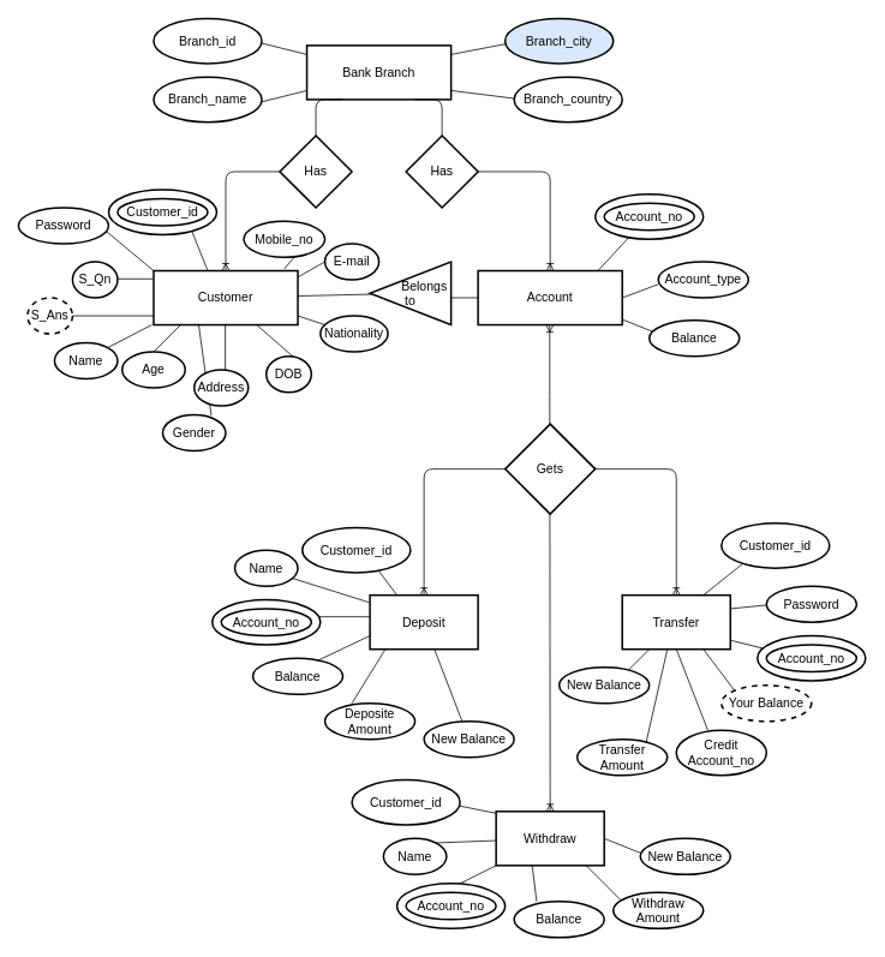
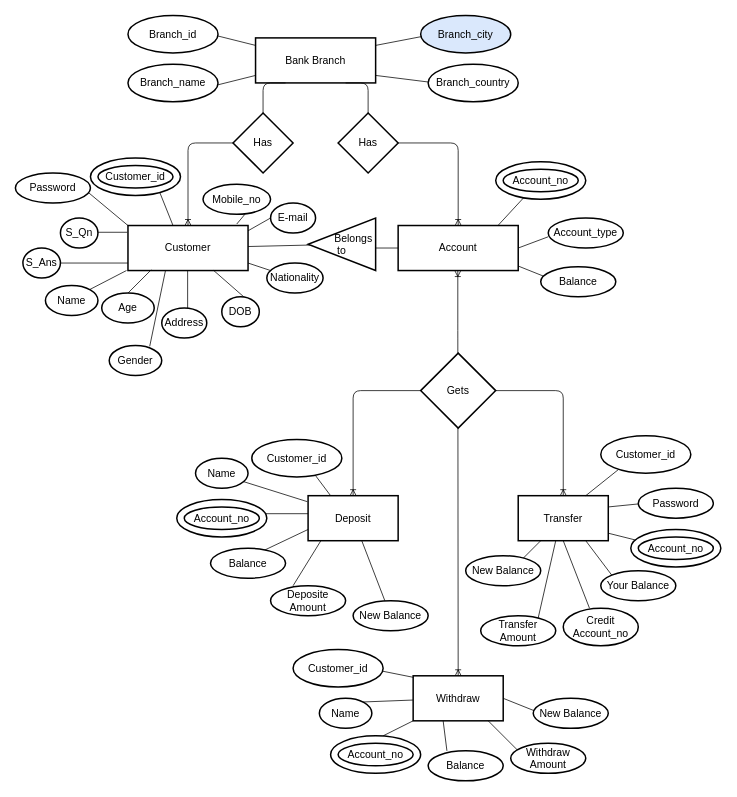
  <mxCell id="0" />
  <mxCell id="1" parent="0" />
  <mxCell id="2" value="Bank Branch" style="strokeWidth=2;rounded=0;arcSize=10;whiteSpace=wrap;html=1;align=center;fontSize=14;" vertex="1" parent="1"><mxGeometry x="340" y="50" width="160" height="60" as="geometry" /></mxCell>
  <mxCell id="3" value="" style="fontSize=12;html=1;endArrow=none;endFill=0;" edge="1" parent="1"><mxGeometry width="100" height="100" relative="1" as="geometry"><mxPoint x="260" y="40" as="sourcePoint" /><mxPoint x="340" y="60" as="targetPoint" /></mxGeometry></mxCell>
  <mxCell id="4" value="" style="fontSize=12;html=1;endArrow=ERone;endFill=1;" edge="1" parent="1"><mxGeometry width="100" height="100" relative="1" as="geometry"><mxPoint x="500" y="60" as="sourcePoint" /><mxPoint x="578" y="45" as="targetPoint" /></mxGeometry></mxCell>
  <mxCell id="5" value="Branch_id" style="ellipse;whiteSpace=wrap;html=1;strokeWidth=2;fillColor=#ffffff;fontSize=14;" vertex="1" parent="1"><mxGeometry x="170" y="20" width="120" height="50" as="geometry" /></mxCell>
  <mxCell id="6" value="Branch_city" style="ellipse;whiteSpace=wrap;html=1;strokeWidth=2;fillColor=#dae8fc;fontSize=14;" vertex="1" parent="1"><mxGeometry x="560" y="20" width="120" height="50" as="geometry" /></mxCell>
  <mxCell id="7" value="" style="fontSize=12;html=1;endArrow=none;endFill=0;" edge="1" parent="1"><mxGeometry width="100" height="100" relative="1" as="geometry"><mxPoint x="260" y="120" as="sourcePoint" /><mxPoint x="340" y="100" as="targetPoint" /></mxGeometry></mxCell>
  <mxCell id="8" value="" style="fontSize=12;html=1;endArrow=ERone;endFill=1;" edge="1" parent="1"><mxGeometry width="100" height="100" relative="1" as="geometry"><mxPoint x="500" y="100" as="sourcePoint" /><mxPoint x="580" y="110" as="targetPoint" /></mxGeometry></mxCell>
  <mxCell id="9" value="Branch_name" style="ellipse;whiteSpace=wrap;html=1;strokeWidth=2;fillColor=#ffffff;fontSize=14;" vertex="1" parent="1"><mxGeometry x="170" y="85" width="120" height="50" as="geometry" /></mxCell>
  <mxCell id="10" value="Branch_country" style="ellipse;whiteSpace=wrap;html=1;strokeWidth=2;fillColor=#ffffff;fontSize=14;" vertex="1" parent="1"><mxGeometry x="570" y="85" width="120" height="50" as="geometry" /></mxCell>
  <mxCell id="11" value="" style="fontSize=12;html=1;endArrow=ERoneToMany;exitX=0.25;exitY=1;exitDx=0;exitDy=0;edgeStyle=orthogonalEdgeStyle;" edge="1" parent="1" source="2"><mxGeometry width="100" height="100" relative="1" as="geometry"><mxPoint x="380" y="120" as="sourcePoint" /><mxPoint x="250" y="300" as="targetPoint" /><Array as="points"><mxPoint x="350" y="110" /><mxPoint x="350" y="190" /><mxPoint x="250" y="190" /></Array></mxGeometry></mxCell>
  <mxCell id="12" value="Has" style="shape=rhombus;strokeWidth=2;fontSize=17;perimeter=rhombusPerimeter;whiteSpace=wrap;html=1;align=center;fontSize=14;" vertex="1" parent="1"><mxGeometry x="310" y="150" width="80" height="80" as="geometry" /></mxCell>
  <mxCell id="13" value="" style="fontSize=12;html=1;endArrow=ERoneToMany;exitX=0.75;exitY=1;exitDx=0;exitDy=0;edgeStyle=orthogonalEdgeStyle;endFill=0;" edge="1" parent="1" source="2"><mxGeometry width="100" height="100" relative="1" as="geometry"><mxPoint x="540" y="130" as="sourcePoint" /><mxPoint x="610" y="300" as="targetPoint" /><Array as="points"><mxPoint x="490" y="110" /><mxPoint x="490" y="190" /><mxPoint x="610" y="190" /></Array></mxGeometry></mxCell>
  <mxCell id="14" value="Has" style="shape=rhombus;strokeWidth=2;fontSize=17;perimeter=rhombusPerimeter;whiteSpace=wrap;html=1;align=center;fontSize=14;" vertex="1" parent="1"><mxGeometry x="450" y="150" width="80" height="80" as="geometry" /></mxCell>
  <mxCell id="15" value="" style="edgeStyle=none;rounded=0;orthogonalLoop=1;jettySize=auto;html=1;endArrow=none;endFill=0;fontSize=14;exitX=0;exitY=0.5;exitDx=0;exitDy=0;" edge="1" parent="1" source="16"><mxGeometry relative="1" as="geometry"><mxPoint x="500" y="330" as="targetPoint" /></mxGeometry></mxCell>
  <mxCell id="16" value="Account" style="strokeWidth=2;rounded=0;arcSize=10;whiteSpace=wrap;html=1;align=center;fontSize=14;" vertex="1" parent="1"><mxGeometry x="530" y="300" width="160" height="60" as="geometry" /></mxCell>
  <mxCell id="17" value="Customer" style="strokeWidth=2;rounded=0;arcSize=10;whiteSpace=wrap;html=1;align=center;fontSize=14;" vertex="1" parent="1"><mxGeometry x="170" y="300" width="160" height="60" as="geometry" /></mxCell>
  <mxCell id="18" value="" style="endArrow=none;html=1;fontSize=14;" edge="1" parent="1"><mxGeometry width="50" height="50" relative="1" as="geometry"><mxPoint x="210" y="250" as="sourcePoint" /><mxPoint x="230" y="300" as="targetPoint" /></mxGeometry></mxCell>
  <mxCell id="19" value="Customer_id" style="ellipse;shape=doubleEllipse;margin=10;strokeWidth=2;fontSize=14;whiteSpace=wrap;html=1;align=center;rounded=0;fillColor=#ffffff;" vertex="1" parent="1"><mxGeometry x="120" y="210" width="120" height="50" as="geometry" /></mxCell>
  <mxCell id="20" value="" style="endArrow=none;html=1;fontSize=14;" edge="1" parent="1"><mxGeometry width="50" height="50" relative="1" as="geometry"><mxPoint x="110" y="250" as="sourcePoint" /><mxPoint x="170" y="300" as="targetPoint" /></mxGeometry></mxCell>
  <mxCell id="21" value="Password" style="ellipse;whiteSpace=wrap;html=1;rounded=0;strokeWidth=2;fillColor=#ffffff;fontSize=14;" vertex="1" parent="1"><mxGeometry x="20" y="230" width="100" height="40" as="geometry" /></mxCell>
  <mxCell id="22" value="" style="endArrow=none;html=1;fontSize=14;entryX=-0.006;entryY=0.15;entryDx=0;entryDy=0;entryPerimeter=0;" edge="1" parent="1" target="17"><mxGeometry width="50" height="50" relative="1" as="geometry"><mxPoint x="130" y="309" as="sourcePoint" /><mxPoint x="160" y="310" as="targetPoint" /></mxGeometry></mxCell>
  <mxCell id="23" value="S_Qn" style="ellipse;whiteSpace=wrap;html=1;rounded=0;strokeWidth=2;fillColor=#ffffff;fontSize=14;" vertex="1" parent="1"><mxGeometry x="80" y="290" width="50" height="40" as="geometry" /></mxCell>
  <mxCell id="24" value="" style="endArrow=none;html=1;fontSize=14;exitX=1;exitY=0.5;exitDx=0;exitDy=0;" edge="1" parent="1" source="25"><mxGeometry width="50" height="50" relative="1" as="geometry"><mxPoint x="130" y="350" as="sourcePoint" /><mxPoint x="170" y="350" as="targetPoint" /></mxGeometry></mxCell>
- <mxCell id="25" value="S_Ans" style="ellipse;whiteSpace=wrap;html=1;rounded=0;strokeWidth=2;fillColor=#ffffff;fontSize=14;dashed=1;" vertex="1" parent="1"><mxGeometry x="30" y="330" width="50" height="40" as="geometry" /></mxCell>
+ <mxCell id="25" value="S_Ans" style="ellipse;whiteSpace=wrap;html=1;rounded=0;strokeWidth=2;fillColor=#ffffff;fontSize=14;" vertex="1" parent="1"><mxGeometry x="30" y="330" width="50" height="40" as="geometry" /></mxCell>
  <mxCell id="26" value="" style="endArrow=none;html=1;fontSize=14;" edge="1" parent="1"><mxGeometry width="50" height="50" relative="1" as="geometry"><mxPoint x="110" y="390" as="sourcePoint" /><mxPoint x="168" y="360" as="targetPoint" /></mxGeometry></mxCell>
  <mxCell id="27" value="Name" style="ellipse;whiteSpace=wrap;html=1;rounded=0;strokeWidth=2;fillColor=#ffffff;fontSize=14;" vertex="1" parent="1"><mxGeometry x="60" y="380" width="70" height="40" as="geometry" /></mxCell>
  <mxCell id="28" value="" style="endArrow=none;html=1;fontSize=14;entryX=0.194;entryY=0.983;entryDx=0;entryDy=0;entryPerimeter=0;" edge="1" parent="1" target="17"><mxGeometry width="50" height="50" relative="1" as="geometry"><mxPoint x="170" y="390" as="sourcePoint" /><mxPoint x="248" y="350" as="targetPoint" /></mxGeometry></mxCell>
  <mxCell id="29" value="Age" style="ellipse;whiteSpace=wrap;html=1;rounded=0;strokeWidth=2;fillColor=#ffffff;fontSize=14;" vertex="1" parent="1"><mxGeometry x="135" y="390" width="70" height="40" as="geometry" /></mxCell>
  <mxCell id="30" value="" style="endArrow=none;html=1;fontSize=14;exitX=0.771;exitY=0.025;exitDx=0;exitDy=0;exitPerimeter=0;" edge="1" parent="1" source="31"><mxGeometry width="50" height="50" relative="1" as="geometry"><mxPoint x="230" y="400" as="sourcePoint" /><mxPoint x="220" y="360" as="targetPoint" /></mxGeometry></mxCell>
- <mxCell id="31" value="Gender" style="ellipse;whiteSpace=wrap;html=1;rounded=0;strokeWidth=2;fillColor=#ffffff;fontSize=14;" vertex="1" parent="1"><mxGeometry x="180" y="460" width="70" height="40" as="geometry" /></mxCell>
+ <mxCell id="31" value="Gender" style="ellipse;whiteSpace=wrap;html=1;rounded=0;strokeWidth=2;fillColor=#ffffff;fontSize=14;" vertex="1" parent="1"><mxGeometry x="145" y="460" width="70" height="40" as="geometry" /></mxCell>
  <mxCell id="32" value="" style="endArrow=none;html=1;fontSize=14;" edge="1" parent="1" source="17"><mxGeometry width="50" height="50" relative="1" as="geometry"><mxPoint x="320" y="360" as="sourcePoint" /><mxPoint x="330" y="400" as="targetPoint" /><Array as="points" /></mxGeometry></mxCell>
  <mxCell id="33" value="DOB" style="ellipse;whiteSpace=wrap;html=1;rounded=0;strokeWidth=2;fillColor=#ffffff;fontSize=14;" vertex="1" parent="1"><mxGeometry x="295" y="395" width="50" height="40" as="geometry" /></mxCell>
  <mxCell id="34" value="" style="endArrow=none;html=1;fontSize=14;exitX=0.329;exitY=-0.025;exitDx=0;exitDy=0;exitPerimeter=0;" edge="1" parent="1"><mxGeometry width="50" height="50" relative="1" as="geometry"><mxPoint x="330" y="350" as="sourcePoint" /><mxPoint x="360" y="360" as="targetPoint" /><Array as="points" /></mxGeometry></mxCell>
  <mxCell id="35" value="Nationality" style="ellipse;whiteSpace=wrap;html=1;rounded=0;strokeWidth=2;fillColor=#ffffff;fontSize=14;" vertex="1" parent="1"><mxGeometry x="355" y="350" width="75" height="40" as="geometry" /></mxCell>
  <mxCell id="36" value="" style="endArrow=none;html=1;fontSize=14;" edge="1" parent="1"><mxGeometry width="50" height="50" relative="1" as="geometry"><mxPoint x="330" y="307" as="sourcePoint" /><mxPoint x="360" y="290" as="targetPoint" /><Array as="points" /></mxGeometry></mxCell>
  <mxCell id="37" value="E-mail" style="ellipse;whiteSpace=wrap;html=1;rounded=0;strokeWidth=2;fillColor=#ffffff;fontSize=14;" vertex="1" parent="1"><mxGeometry x="360" y="270" width="60" height="40" as="geometry" /></mxCell>
  <mxCell id="38" value="" style="endArrow=none;html=1;fontSize=14;exitX=0.906;exitY=-0.033;exitDx=0;exitDy=0;exitPerimeter=0;" edge="1" parent="1" source="17"><mxGeometry width="50" height="50" relative="1" as="geometry"><mxPoint x="320" y="280" as="sourcePoint" /><mxPoint x="330" y="280" as="targetPoint" /><Array as="points" /></mxGeometry></mxCell>
  <mxCell id="39" value="Mobile_no" style="ellipse;whiteSpace=wrap;html=1;rounded=0;strokeWidth=2;fillColor=#ffffff;fontSize=14;" vertex="1" parent="1"><mxGeometry x="270" y="245" width="90" height="40" as="geometry" /></mxCell>
  <mxCell id="40" value="" style="endArrow=none;html=1;fontSize=14;" edge="1" parent="1"><mxGeometry width="50" height="50" relative="1" as="geometry"><mxPoint x="249.5" y="410" as="sourcePoint" /><mxPoint x="249.5" y="360" as="targetPoint" /></mxGeometry></mxCell>
  <mxCell id="41" value="Address" style="ellipse;whiteSpace=wrap;html=1;rounded=0;strokeWidth=2;fillColor=#ffffff;fontSize=14;" vertex="1" parent="1"><mxGeometry x="215" y="410" width="60" height="40" as="geometry" /></mxCell>
  <mxCell id="42" value="" style="endArrow=none;html=1;fontSize=14;" edge="1" parent="1"><mxGeometry width="50" height="50" relative="1" as="geometry"><mxPoint x="663" y="300" as="sourcePoint" /><mxPoint x="700" y="260" as="targetPoint" /><Array as="points" /></mxGeometry></mxCell>
  <mxCell id="43" value="Account_no" style="ellipse;shape=doubleEllipse;margin=10;strokeWidth=2;fontSize=14;whiteSpace=wrap;html=1;align=center;rounded=0;fillColor=#ffffff;" vertex="1" parent="1"><mxGeometry x="660" y="215" width="120" height="50" as="geometry" /></mxCell>
  <mxCell id="44" value="" style="endArrow=none;html=1;fontSize=14;exitX=1;exitY=0.5;exitDx=0;exitDy=0;" edge="1" parent="1" source="16"><mxGeometry width="50" height="50" relative="1" as="geometry"><mxPoint x="710" y="320" as="sourcePoint" /><mxPoint x="730" y="315" as="targetPoint" /><Array as="points" /></mxGeometry></mxCell>
  <mxCell id="45" value="Account_type" style="ellipse;whiteSpace=wrap;html=1;rounded=0;strokeWidth=2;fillColor=#ffffff;fontSize=14;" vertex="1" parent="1"><mxGeometry x="730" y="290" width="100" height="40" as="geometry" /></mxCell>
  <mxCell id="46" value="" style="endArrow=none;html=1;fontSize=14;" edge="1" parent="1"><mxGeometry width="50" height="50" relative="1" as="geometry"><mxPoint x="690" y="354" as="sourcePoint" /><mxPoint x="730" y="370" as="targetPoint" /></mxGeometry></mxCell>
  <mxCell id="47" value="Balance" style="ellipse;whiteSpace=wrap;html=1;rounded=0;strokeWidth=2;fillColor=#ffffff;fontSize=14;" vertex="1" parent="1"><mxGeometry x="720" y="355" width="100" height="40" as="geometry" /></mxCell>
  <mxCell id="48" value="" style="fontSize=12;html=1;endArrow=ERoneToMany;startArrow=ERoneToMany;exitX=0.5;exitY=0;exitDx=0;exitDy=0;" edge="1" parent="1" source="68"><mxGeometry width="100" height="100" relative="1" as="geometry"><mxPoint x="609.5" y="660" as="sourcePoint" /><mxPoint x="609.5" y="360" as="targetPoint" /><Array as="points"><mxPoint x="609.5" y="440" /></Array></mxGeometry></mxCell>
  <mxCell id="49" value="Gets" style="shape=rhombus;strokeWidth=2;fontSize=17;perimeter=rhombusPerimeter;whiteSpace=wrap;html=1;align=center;fontSize=14;rounded=0;fillColor=#ffffff;" vertex="1" parent="1"><mxGeometry x="560" y="470" width="100" height="100" as="geometry" /></mxCell>
  <mxCell id="50" value="" style="edgeStyle=orthogonalEdgeStyle;fontSize=12;html=1;endArrow=ERoneToMany;exitX=0;exitY=0.5;exitDx=0;exitDy=0;" edge="1" parent="1" source="49"><mxGeometry width="100" height="100" relative="1" as="geometry"><mxPoint x="555" y="520" as="sourcePoint" /><mxPoint x="470" y="660" as="targetPoint" /><Array as="points"><mxPoint x="470" y="520" /><mxPoint x="470" y="660" /></Array></mxGeometry></mxCell>
  <mxCell id="51" value="" style="edgeStyle=orthogonalEdgeStyle;fontSize=12;html=1;endArrow=ERoneToMany;exitX=1;exitY=0.5;exitDx=0;exitDy=0;" edge="1" parent="1" source="49"><mxGeometry width="100" height="100" relative="1" as="geometry"><mxPoint x="710" y="530" as="sourcePoint" /><mxPoint x="750" y="660" as="targetPoint" /><Array as="points"><mxPoint x="750" y="520" /></Array></mxGeometry></mxCell>
  <mxCell id="52" value="" style="edgeStyle=none;rounded=0;orthogonalLoop=1;jettySize=auto;html=1;endArrow=none;endFill=0;fontSize=14;" edge="1" parent="1" source="53" target="66"><mxGeometry relative="1" as="geometry" /></mxCell>
  <mxCell id="53" value="Deposit" style="strokeWidth=2;rounded=0;arcSize=10;whiteSpace=wrap;html=1;align=center;fontSize=14;" vertex="1" parent="1"><mxGeometry x="410" y="660" width="120" height="60" as="geometry" /></mxCell>
  <mxCell id="54" value="" style="edgeStyle=none;rounded=0;orthogonalLoop=1;jettySize=auto;html=1;endArrow=none;endFill=0;fontSize=14;" edge="1" parent="1" source="55"><mxGeometry relative="1" as="geometry"><mxPoint x="330" y="328" as="targetPoint" /></mxGeometry></mxCell>
  <mxCell id="55" value="&amp;nbsp; &amp;nbsp; &amp;nbsp; &amp;nbsp; Belongs to" style="triangle;whiteSpace=wrap;html=1;rounded=0;strokeWidth=2;fillColor=#ffffff;fontSize=14;direction=west;" vertex="1" parent="1"><mxGeometry x="410" y="290" width="90" height="70" as="geometry" /></mxCell>
  <mxCell id="56" value="" style="endArrow=none;html=1;fontSize=14;entryX=0.25;entryY=0;entryDx=0;entryDy=0;" edge="1" parent="1" target="53"><mxGeometry width="50" height="50" relative="1" as="geometry"><mxPoint x="410" y="620" as="sourcePoint" /><mxPoint x="440" y="680" as="targetPoint" /></mxGeometry></mxCell>
  <mxCell id="57" value="Customer_id" style="ellipse;margin=10;strokeWidth=2;fontSize=14;whiteSpace=wrap;html=1;align=center;rounded=0;fillColor=#ffffff;" vertex="1" parent="1"><mxGeometry x="335" y="585" width="120" height="50" as="geometry" /></mxCell>
  <mxCell id="58" value="" style="endArrow=none;html=1;fontSize=14;entryX=-0.008;entryY=0.133;entryDx=0;entryDy=0;entryPerimeter=0;" edge="1" parent="1" target="53"><mxGeometry width="50" height="50" relative="1" as="geometry"><mxPoint x="320" y="640" as="sourcePoint" /><mxPoint x="400" y="670" as="targetPoint" /></mxGeometry></mxCell>
  <mxCell id="59" value="Name" style="ellipse;whiteSpace=wrap;html=1;rounded=0;strokeWidth=2;fillColor=#ffffff;fontSize=14;" vertex="1" parent="1"><mxGeometry x="260" y="610" width="70" height="40" as="geometry" /></mxCell>
  <mxCell id="60" value="" style="endArrow=none;html=1;fontSize=14;" edge="1" parent="1"><mxGeometry width="50" height="50" relative="1" as="geometry"><mxPoint x="350" y="684" as="sourcePoint" /><mxPoint x="410" y="684" as="targetPoint" /></mxGeometry></mxCell>
  <mxCell id="61" value="Account_no" style="ellipse;shape=doubleEllipse;margin=10;strokeWidth=2;fontSize=14;whiteSpace=wrap;html=1;align=center;rounded=0;fillColor=#ffffff;" vertex="1" parent="1"><mxGeometry x="235" y="665" width="120" height="50" as="geometry" /></mxCell>
  <mxCell id="62" value="" style="endArrow=none;html=1;fontSize=14;exitX=0;exitY=0.75;exitDx=0;exitDy=0;entryX=0.71;entryY=0.075;entryDx=0;entryDy=0;entryPerimeter=0;" edge="1" parent="1" source="53" target="63"><mxGeometry width="50" height="50" relative="1" as="geometry"><mxPoint x="390" y="740" as="sourcePoint" /><mxPoint x="360" y="730" as="targetPoint" /></mxGeometry></mxCell>
  <mxCell id="63" value="Balance" style="ellipse;whiteSpace=wrap;html=1;rounded=0;strokeWidth=2;fillColor=#ffffff;fontSize=14;" vertex="1" parent="1"><mxGeometry x="280" y="730" width="100" height="40" as="geometry" /></mxCell>
  <mxCell id="64" value="" style="endArrow=none;html=1;fontSize=14;exitX=0.142;exitY=1;exitDx=0;exitDy=0;exitPerimeter=0;" edge="1" parent="1" source="53"><mxGeometry width="50" height="50" relative="1" as="geometry"><mxPoint x="430" y="740" as="sourcePoint" /><mxPoint x="390" y="780" as="targetPoint" /></mxGeometry></mxCell>
  <mxCell id="65" value="Deposite Amount" style="ellipse;whiteSpace=wrap;html=1;rounded=0;strokeWidth=2;fillColor=#ffffff;fontSize=14;" vertex="1" parent="1"><mxGeometry x="360" y="780" width="100" height="40" as="geometry" /></mxCell>
  <mxCell id="66" value="New Balance" style="ellipse;whiteSpace=wrap;html=1;rounded=0;strokeWidth=2;fillColor=#ffffff;fontSize=14;" vertex="1" parent="1"><mxGeometry x="470" y="800" width="100" height="40" as="geometry" /></mxCell>
  <mxCell id="67" value="" style="edgeStyle=none;rounded=0;orthogonalLoop=1;jettySize=auto;html=1;endArrow=none;endFill=0;fontSize=14;" edge="1" parent="1" source="68"><mxGeometry relative="1" as="geometry"><mxPoint x="480" y="935" as="targetPoint" /></mxGeometry></mxCell>
  <mxCell id="68" value="Withdraw" style="strokeWidth=2;rounded=0;arcSize=10;whiteSpace=wrap;html=1;align=center;fontSize=14;" vertex="1" parent="1"><mxGeometry x="550" y="900" width="120" height="60" as="geometry" /></mxCell>
  <mxCell id="69" value="" style="endArrow=none;html=1;fontSize=14;" edge="1" parent="1"><mxGeometry width="50" height="50" relative="1" as="geometry"><mxPoint x="490" y="890" as="sourcePoint" /><mxPoint x="550" y="902" as="targetPoint" /></mxGeometry></mxCell>
  <mxCell id="70" value="Customer_id" style="ellipse;margin=10;strokeWidth=2;fontSize=14;whiteSpace=wrap;html=1;align=center;rounded=0;fillColor=#ffffff;" vertex="1" parent="1"><mxGeometry x="390" y="865" width="120" height="50" as="geometry" /></mxCell>
  <mxCell id="71" value="Name" style="ellipse;whiteSpace=wrap;html=1;rounded=0;strokeWidth=2;fillColor=#ffffff;fontSize=14;" vertex="1" parent="1"><mxGeometry x="425" y="930" width="70" height="40" as="geometry" /></mxCell>
  <mxCell id="72" value="" style="endArrow=none;html=1;fontSize=14;" edge="1" parent="1"><mxGeometry width="50" height="50" relative="1" as="geometry"><mxPoint x="550" y="960" as="sourcePoint" /><mxPoint x="510" y="980" as="targetPoint" /></mxGeometry></mxCell>
  <mxCell id="73" value="Account_no" style="ellipse;shape=doubleEllipse;margin=10;strokeWidth=2;fontSize=14;whiteSpace=wrap;html=1;align=center;rounded=0;fillColor=#ffffff;" vertex="1" parent="1"><mxGeometry x="440" y="980" width="120" height="50" as="geometry" /></mxCell>
  <mxCell id="74" value="" style="endArrow=none;html=1;fontSize=14;exitX=0.333;exitY=1;exitDx=0;exitDy=0;exitPerimeter=0;" edge="1" parent="1" source="68"><mxGeometry width="50" height="50" relative="1" as="geometry"><mxPoint x="580" y="980" as="sourcePoint" /><mxPoint x="595" y="1000" as="targetPoint" /></mxGeometry></mxCell>
  <mxCell id="75" value="Balance" style="ellipse;whiteSpace=wrap;html=1;rounded=0;strokeWidth=2;fillColor=#ffffff;fontSize=14;" vertex="1" parent="1"><mxGeometry x="570" y="1000" width="100" height="40" as="geometry" /></mxCell>
  <mxCell id="76" value="" style="endArrow=none;html=1;fontSize=14;" edge="1" parent="1"><mxGeometry width="50" height="50" relative="1" as="geometry"><mxPoint x="650" y="960" as="sourcePoint" /><mxPoint x="690" y="1000" as="targetPoint" /></mxGeometry></mxCell>
  <mxCell id="77" value="Withdraw Amount" style="ellipse;whiteSpace=wrap;html=1;rounded=0;strokeWidth=2;fillColor=#ffffff;fontSize=14;" vertex="1" parent="1"><mxGeometry x="680" y="990" width="100" height="40" as="geometry" /></mxCell>
  <mxCell id="78" value="" style="endArrow=none;html=1;fontSize=14;exitX=1;exitY=0.5;exitDx=0;exitDy=0;" edge="1" parent="1" source="68"><mxGeometry width="50" height="50" relative="1" as="geometry"><mxPoint x="690" y="930" as="sourcePoint" /><mxPoint x="720" y="950" as="targetPoint" /></mxGeometry></mxCell>
  <mxCell id="79" value="New Balance" style="ellipse;whiteSpace=wrap;html=1;rounded=0;strokeWidth=2;fillColor=#ffffff;fontSize=14;" vertex="1" parent="1"><mxGeometry x="710" y="930" width="100" height="40" as="geometry" /></mxCell>
  <mxCell id="80" value="" style="edgeStyle=none;rounded=0;orthogonalLoop=1;jettySize=auto;html=1;endArrow=none;endFill=0;fontSize=14;entryX=0;entryY=0;entryDx=0;entryDy=0;" edge="1" parent="1" target="88"><mxGeometry relative="1" as="geometry"><mxPoint x="780" y="720" as="sourcePoint" /><mxPoint x="810" y="760" as="targetPoint" /></mxGeometry></mxCell>
  <mxCell id="81" value="Transfer" style="strokeWidth=2;rounded=0;arcSize=10;whiteSpace=wrap;html=1;align=center;fontSize=14;" vertex="1" parent="1"><mxGeometry x="690" y="660" width="120" height="60" as="geometry" /></mxCell>
  <mxCell id="82" value="" style="endArrow=none;html=1;fontSize=14;" edge="1" parent="1"><mxGeometry width="50" height="50" relative="1" as="geometry"><mxPoint x="830" y="620" as="sourcePoint" /><mxPoint x="780" y="660" as="targetPoint" /></mxGeometry></mxCell>
  <mxCell id="83" value="Customer_id" style="ellipse;margin=10;strokeWidth=2;fontSize=14;whiteSpace=wrap;html=1;align=center;rounded=0;fillColor=#ffffff;" vertex="1" parent="1"><mxGeometry x="800" y="580" width="120" height="50" as="geometry" /></mxCell>
  <mxCell id="84" value="" style="endArrow=none;html=1;fontSize=14;entryX=1;entryY=0.25;entryDx=0;entryDy=0;" edge="1" parent="1" target="81"><mxGeometry width="50" height="50" relative="1" as="geometry"><mxPoint x="860" y="670" as="sourcePoint" /><mxPoint x="780" y="720" as="targetPoint" /></mxGeometry></mxCell>
  <mxCell id="85" value="Password" style="ellipse;whiteSpace=wrap;html=1;rounded=0;strokeWidth=2;fillColor=#ffffff;fontSize=14;" vertex="1" parent="1"><mxGeometry x="850" y="650" width="100" height="40" as="geometry" /></mxCell>
  <mxCell id="86" value="" style="endArrow=none;html=1;fontSize=14;" edge="1" parent="1"><mxGeometry width="50" height="50" relative="1" as="geometry"><mxPoint x="810" y="710" as="sourcePoint" /><mxPoint x="850" y="720" as="targetPoint" /></mxGeometry></mxCell>
  <mxCell id="87" value="Account_no" style="ellipse;shape=doubleEllipse;margin=10;strokeWidth=2;fontSize=14;whiteSpace=wrap;html=1;align=center;rounded=0;fillColor=#ffffff;" vertex="1" parent="1"><mxGeometry x="840" y="705" width="120" height="50" as="geometry" /></mxCell>
- <mxCell id="88" value="Your Balance" style="ellipse;whiteSpace=wrap;html=1;rounded=0;strokeWidth=2;fillColor=#ffffff;fontSize=14;dashed=1;" vertex="1" parent="1"><mxGeometry x="800" y="760" width="100" height="40" as="geometry" /></mxCell>
+ <mxCell id="88" value="Your Balance" style="ellipse;whiteSpace=wrap;html=1;rounded=0;strokeWidth=2;fillColor=#ffffff;fontSize=14;" vertex="1" parent="1"><mxGeometry x="800" y="760" width="100" height="40" as="geometry" /></mxCell>
  <mxCell id="89" value="" style="edgeStyle=none;rounded=0;orthogonalLoop=1;jettySize=auto;html=1;endArrow=none;endFill=0;fontSize=14;exitX=0.5;exitY=1;exitDx=0;exitDy=0;" edge="1" parent="1" source="81"><mxGeometry relative="1" as="geometry"><mxPoint x="760" y="740" as="sourcePoint" /><mxPoint x="785" y="810" as="targetPoint" /></mxGeometry></mxCell>
  <mxCell id="90" value="Credit Account_no" style="ellipse;whiteSpace=wrap;html=1;rounded=0;strokeWidth=2;fillColor=#ffffff;fontSize=14;" vertex="1" parent="1"><mxGeometry x="750" y="810" width="100" height="50" as="geometry" /></mxCell>
  <mxCell id="91" value="" style="edgeStyle=none;rounded=0;orthogonalLoop=1;jettySize=auto;html=1;endArrow=none;endFill=0;fontSize=14;" edge="1" parent="1"><mxGeometry relative="1" as="geometry"><mxPoint x="740" y="720" as="sourcePoint" /><mxPoint x="715" y="830" as="targetPoint" /></mxGeometry></mxCell>
  <mxCell id="92" value="Transfer Amount" style="ellipse;whiteSpace=wrap;html=1;rounded=0;strokeWidth=2;fillColor=#ffffff;fontSize=14;" vertex="1" parent="1"><mxGeometry x="640" y="820" width="100" height="40" as="geometry" /></mxCell>
  <mxCell id="93" value="" style="edgeStyle=none;rounded=0;orthogonalLoop=1;jettySize=auto;html=1;endArrow=none;endFill=0;fontSize=14;" edge="1" parent="1"><mxGeometry relative="1" as="geometry"><mxPoint x="720" y="720" as="sourcePoint" /><mxPoint x="690" y="750" as="targetPoint" /></mxGeometry></mxCell>
  <mxCell id="94" value="New Balance" style="ellipse;whiteSpace=wrap;html=1;rounded=0;strokeWidth=2;fillColor=#ffffff;fontSize=14;" vertex="1" parent="1"><mxGeometry x="620" y="740" width="100" height="40" as="geometry" /></mxCell>
